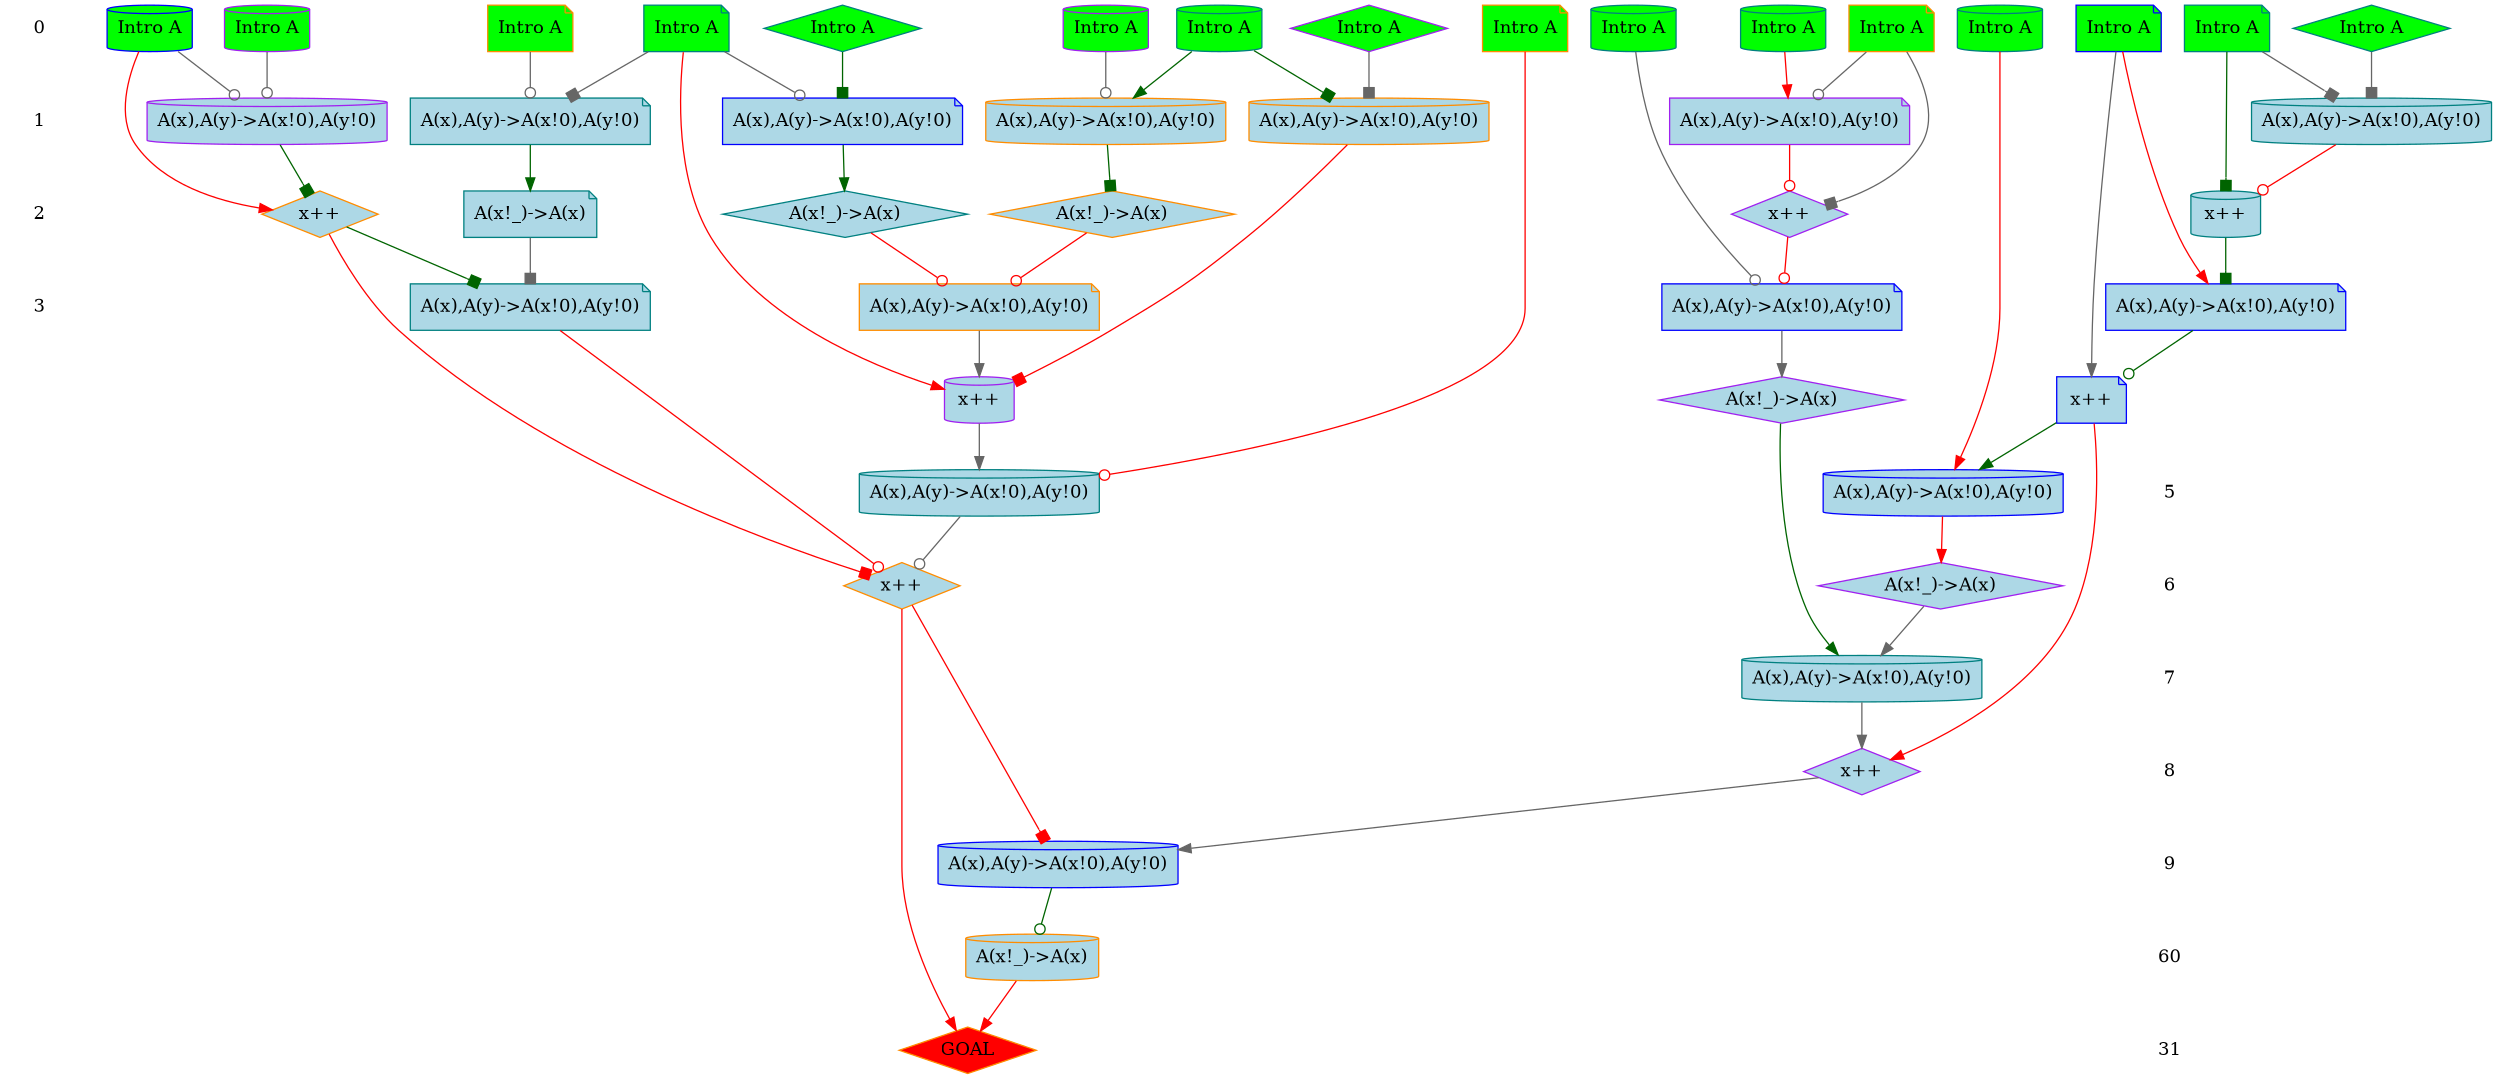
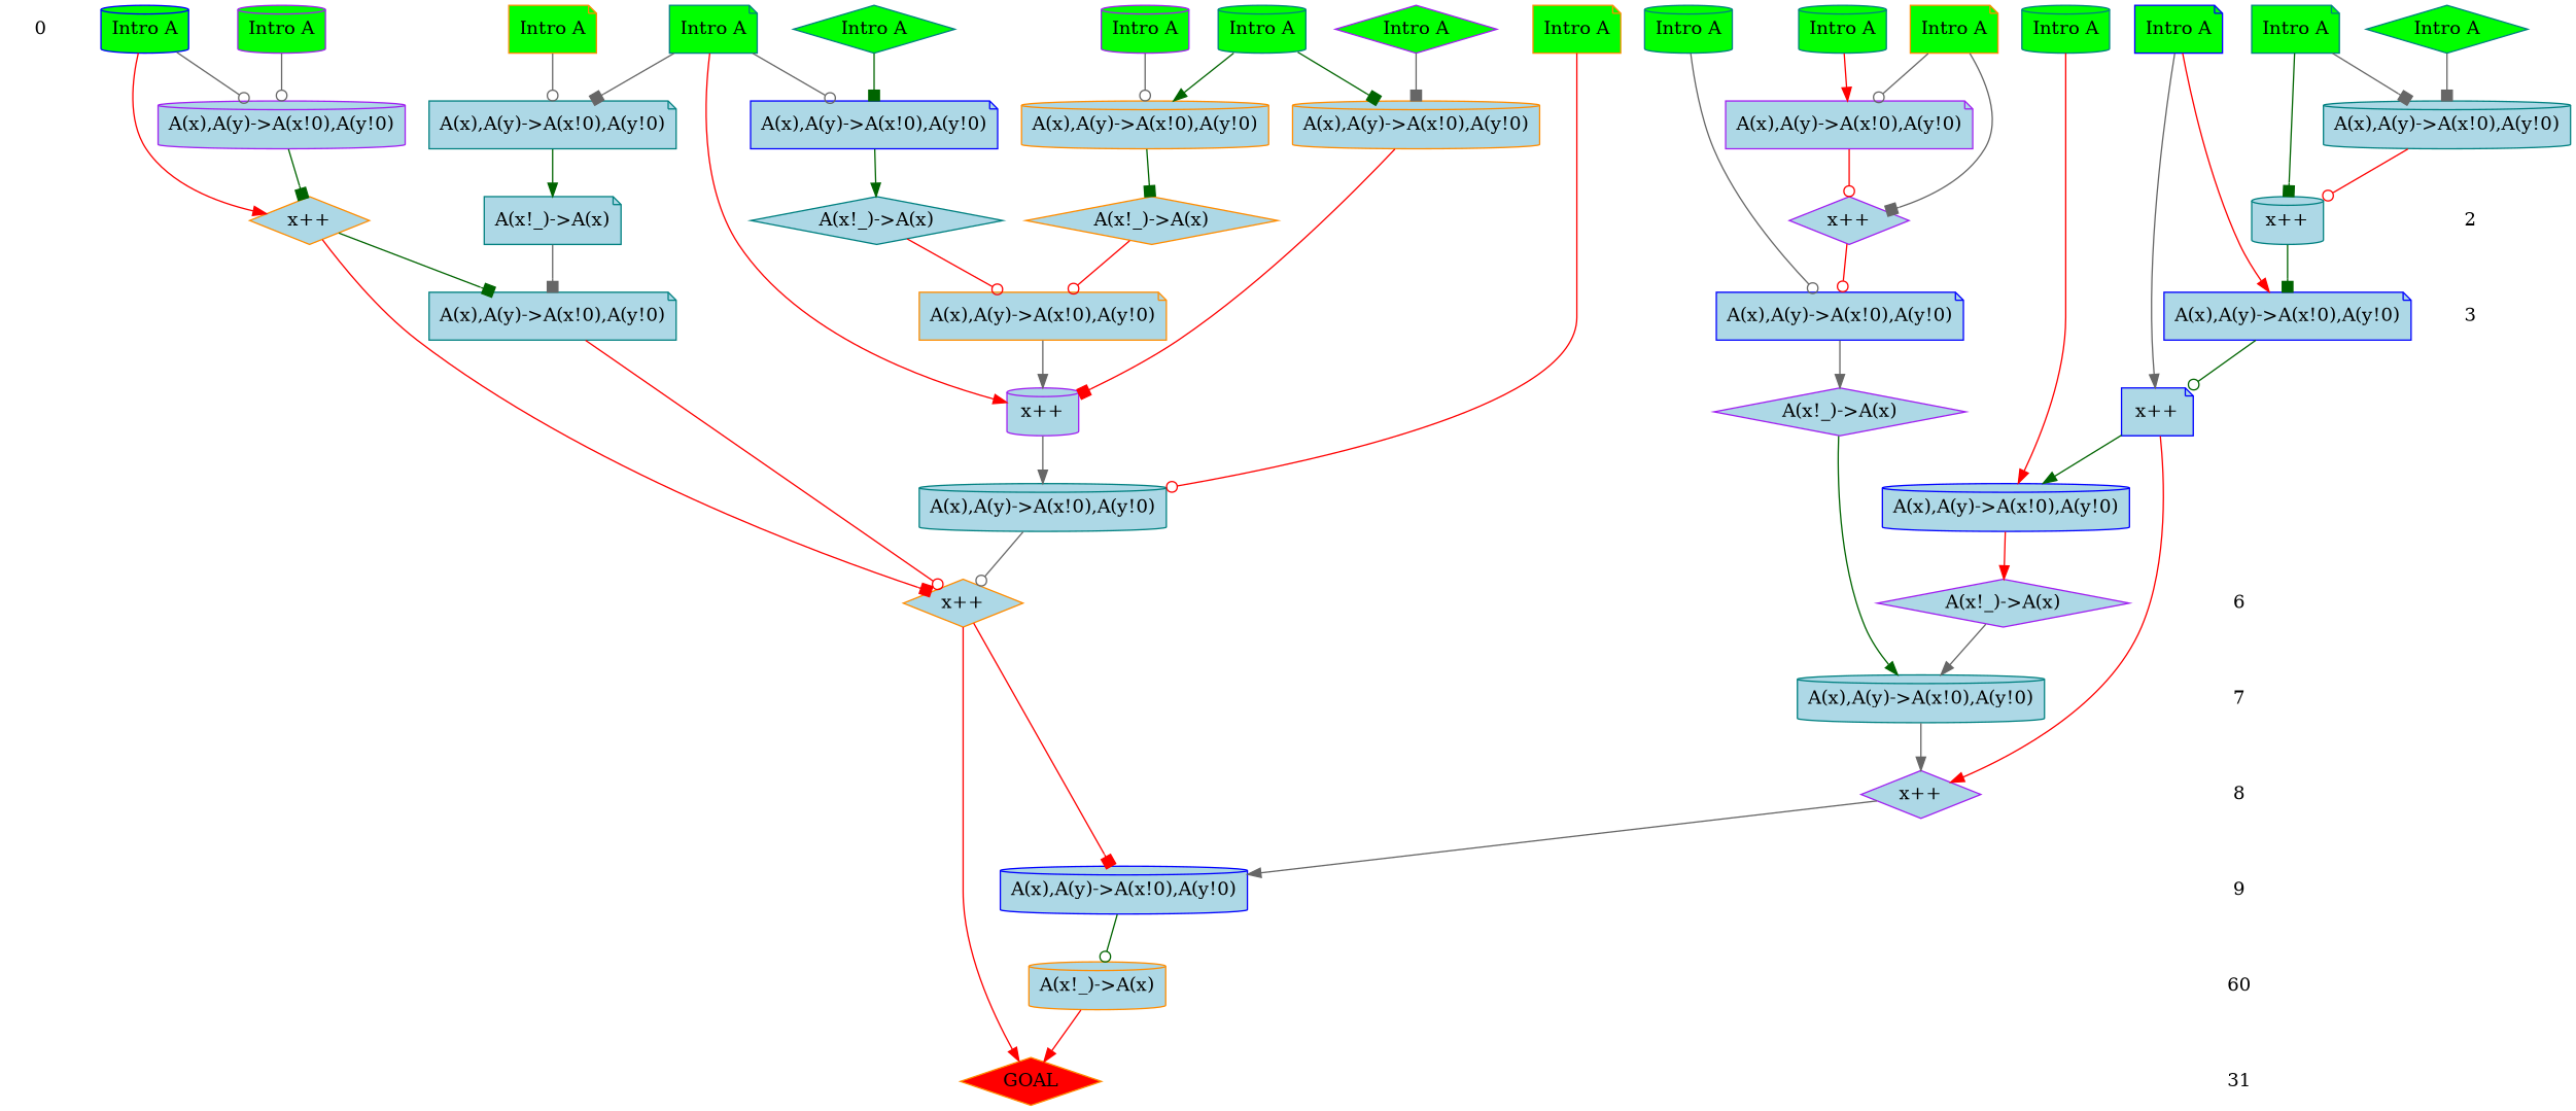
  digraph {
    ranksep=.5
    node [color=teal shape=cylinder fillcolor=lightblue style=filled]
    edge [arrowhead=normal color=gray40]
    0 [color=blue shape=plaintext fillcolor="" style=""]
    n2 [color=blue fillcolor=green label="Intro A"]
    n3 [fillcolor=green label="Intro A"]
    n4 [fillcolor=green label="Intro A"]
    n5 [color=purple fillcolor=green label="Intro A" shape=diamond]
    n6 [fillcolor=green label="Intro A"]
    n7 [color=purple fillcolor=green label="Intro A"]
    n8 [color=darkorange fillcolor=green label="Intro A" shape=note]
    n9 [fillcolor=green label="Intro A" shape=note]
    n10 [fillcolor=green label="Intro A" shape=note]
    n11 [color=darkorange fillcolor=green label="Intro A" shape=note]
    n12 [color=darkorange fillcolor=green label="Intro A" shape=note]
    n13 [fillcolor=green label="Intro A" shape=diamond]
    n14 [fillcolor=green label="Intro A" shape=diamond]
    n15 [color=blue fillcolor=green label="Intro A" shape=note]
    n16 [color=purple fillcolor=green label="Intro A"]
    n17 [fillcolor=green label="Intro A"]
-   1 [shape=plaintext fillcolor="" style=""]
    n19 [label="A(x),A(y)->A(x!0),A(y!0)"]
    n20 [color=darkorange label="A(x),A(y)->A(x!0),A(y!0)"]
    n21 [color=blue label="A(x),A(y)->A(x!0),A(y!0)" shape=note]
    n22 [label="A(x),A(y)->A(x!0),A(y!0)" shape=note]
    n23 [color=purple label="A(x),A(y)->A(x!0),A(y!0)" shape=note]
    n24 [color=darkorange label="A(x),A(y)->A(x!0),A(y!0)"]
    n25 [color=purple label="A(x),A(y)->A(x!0),A(y!0)"]
    2 [shape=plaintext fillcolor="" style=""]
    n27 [label="x++"]
    n28 [color=purple label="x++" shape=diamond]
    n29 [color=darkorange label="A(x!_)->A(x)" shape=diamond]
    n30 [label="A(x!_)->A(x)" shape=note]
    n31 [label="A(x!_)->A(x)" shape=diamond]
    n32 [color=darkorange label="x++" shape=diamond]
    3 [color=darkorange shape=plaintext fillcolor="" style=""]
    n34 [color=blue label="A(x),A(y)->A(x!0),A(y!0)" shape=note]
    n35 [color=blue label="A(x),A(y)->A(x!0),A(y!0)" shape=note]
    n36 [color=darkorange label="A(x),A(y)->A(x!0),A(y!0)" shape=note]
    n37 [label="A(x),A(y)->A(x!0),A(y!0)" shape=note]
    n38 [color=blue label="x++" shape=note]
    n39 [color=purple label="A(x!_)->A(x)" shape=diamond]
    n40 [color=purple label="x++"]
-   5 [color=purple shape=plaintext fillcolor="" style=""]
    n42 [color=blue label="A(x),A(y)->A(x!0),A(y!0)"]
    n43 [label="A(x),A(y)->A(x!0),A(y!0)"]
    6 [color=darkorange shape=plaintext fillcolor="" style=""]
    n45 [color=purple label="A(x!_)->A(x)" shape=diamond]
    n46 [color=darkorange label="x++" shape=diamond]
    7 [color=purple shape=plaintext fillcolor="" style=""]
    n48 [label="A(x),A(y)->A(x!0),A(y!0)"]
    8 [color=blue shape=plaintext fillcolor="" style=""]
    n50 [color=purple label="x++" shape=diamond]
    9 [color=darkorange shape=plaintext fillcolor="" style=""]
    n52 [color=blue label="A(x),A(y)->A(x!0),A(y!0)"]
    n53 [color=purple label=60 shape=plaintext fillcolor="" style=""]
    n54 [color=darkorange label="A(x!_)->A(x)"]
    n55 [color=darkorange label=31 shape=plaintext fillcolor="" style=""]
    n56 [color=darkorange fillcolor=red label=GOAL shape=diamond]
    subgraph sub_1 {
      rank=same
      0
      n2
      n3
      n4
      n5
      n6
      n7
      n8
      n9
      n10
      n11
      n12
      n13
      n14
      n15
      n16
      n17
    }
    subgraph sub_2 {
      rank=same
-     1
      n19
      n20
      n21
      n22
      n23
      n24
      n25
    }
    subgraph sub_3 {
      rank=same
      2
      n27
      n28
      n29
      n30
      n31
      n32
    }
    subgraph sub_4 {
      rank=same
      3
      n34
      n35
      n36
      n37
    }
    subgraph sub_5 {
      rank=same
      n38
      n39
      n40
    }
    subgraph sub_6 {
      rank=same
-     5
      n42
      n43
    }
    subgraph sub_7 {
      rank=same
      6
      n45
      n46
    }
    subgraph sub_8 {
      rank=same
      7
      n48
    }
    subgraph sub_9 {
      rank=same
      8
      n50
    }
    subgraph sub_10 {
      rank=same
      9
      n52
    }
    subgraph sub_11 {
      rank=same
      n53
      n54
    }
    subgraph sub_12 {
      rank=same
      n55
      n56
    }
-   0 -> 1 [style=invis arrowhead="" color=""]
    n2 -> n25 [arrowhead=odot]
    n2 -> n32 [color=red]
    n3 -> n42 [color=red]
    n4 -> n20 [color=darkgreen]
    n4 -> n24 [arrowhead=box color=darkgreen]
    n5 -> n24 [arrowhead=box]
    n6 -> n23 [color=red]
    n7 -> n25 [arrowhead=odot]
    n8 -> n22 [arrowhead=odot]
    n9 -> n21 [arrowhead=odot]
    n9 -> n22 [arrowhead=box]
    n9 -> n40 [color=red]
    n10 -> n19 [arrowhead=box]
    n10 -> n27 [arrowhead=box color=darkgreen]
    n11 -> n23 [arrowhead=odot]
    n11 -> n28 [arrowhead=box]
    n12 -> n43 [arrowhead=odot color=red]
    n13 -> n19 [arrowhead=box]
    n14 -> n21 [arrowhead=box color=darkgreen]
    n15 -> n35 [color=red]
    n15 -> n38
    n16 -> n20 [arrowhead=odot]
    n17 -> n34 [arrowhead=odot]
-   1 -> 2 [style=invis arrowhead="" color=""]
    n19 -> n27 [arrowhead=odot color=red]
    n20 -> n29 [arrowhead=box color=darkgreen]
    n21 -> n31 [color=darkgreen]
    n22 -> n30 [color=darkgreen]
    n23 -> n28 [arrowhead=odot color=red]
    n24 -> n40 [arrowhead=box color=red]
    n25 -> n32 [arrowhead=box color=darkgreen]
    2 -> 3 [style=invis arrowhead="" color=""]
    n27 -> n35 [arrowhead=box color=darkgreen]
    n28 -> n34 [arrowhead=odot color=red]
    n29 -> n36 [arrowhead=odot color=red]
    n30 -> n37 [arrowhead=box]
    n31 -> n36 [arrowhead=odot color=red]
    n32 -> n37 [arrowhead=box color=darkgreen]
    n32 -> n46 [arrowhead=box color=red]
    n34 -> n39
    n35 -> n38 [arrowhead=odot color=darkgreen]
    n36 -> n40
    n37 -> n46 [arrowhead=odot color=red]
    n38 -> n42 [color=darkgreen]
    n38 -> n50 [color=red]
    n39 -> n48 [color=darkgreen]
    n40 -> n43
-   5 -> 6 [style=invis arrowhead="" color=""]
    n42 -> n45 [color=red]
    n43 -> n46 [arrowhead=odot]
    6 -> 7 [style=invis arrowhead="" color=""]
    n45 -> n48
    n46 -> n52 [arrowhead=box color=red]
    n46 -> n56 [color=red]
    7 -> 8 [style=invis arrowhead="" color=""]
    n48 -> n50
    8 -> 9 [style=invis arrowhead="" color=""]
    n50 -> n52
    9 -> n53 [style=invis arrowhead="" color=""]
    n52 -> n54 [arrowhead=odot color=darkgreen]
    n53 -> n55 [style=invis arrowhead="" color=""]
    n54 -> n56 [color=red]
  }
